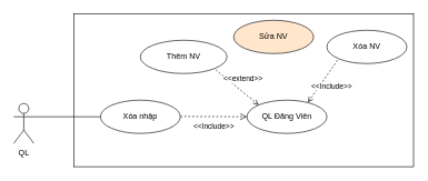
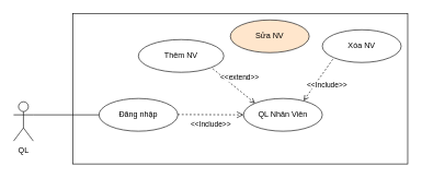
  <mxCell id="0" />
  <mxCell id="1" parent="0" />
  <mxCell id="2" value="" style="rounded=0;whiteSpace=wrap;html=1;" vertex="1" parent="1"><mxGeometry x="110" y="20" width="510" height="230" as="geometry" /></mxCell>
  <mxCell id="3" value="QL" style="shape=umlActor;verticalLabelPosition=bottom;verticalAlign=top;html=1;outlineConnect=0;" vertex="1" parent="1"><mxGeometry x="20" y="155" width="30" height="60" as="geometry" /></mxCell>
- <mxCell id="4" value="Xóa nhập" style="ellipse;whiteSpace=wrap;html=1;" vertex="1" parent="1"><mxGeometry x="150" y="150" width="120" height="50" as="geometry" /></mxCell>
- <mxCell id="5" value="QL Đăng Viên" style="ellipse;whiteSpace=wrap;html=1;" vertex="1" parent="1"><mxGeometry x="370" y="150" width="120" height="50" as="geometry" /></mxCell>
+ <mxCell id="4" value="Đăng nhập" style="ellipse;whiteSpace=wrap;html=1;" vertex="1" parent="1"><mxGeometry x="150" y="150" width="120" height="50" as="geometry" /></mxCell>
+ <mxCell id="5" value="QL Nhân Viên" style="ellipse;whiteSpace=wrap;html=1;" vertex="1" parent="1"><mxGeometry x="370" y="150" width="120" height="50" as="geometry" /></mxCell>
  <mxCell id="6" value="Xóa NV" style="ellipse;whiteSpace=wrap;html=1;" vertex="1" parent="1"><mxGeometry x="490" y="45" width="120" height="50" as="geometry" /></mxCell>
  <mxCell id="7" value="Sửa NV" style="ellipse;whiteSpace=wrap;html=1;fillColor=#ffe6cc;" vertex="1" parent="1"><mxGeometry x="350" y="30" width="120" height="50" as="geometry" /></mxCell>
  <mxCell id="8" value="Thêm NV" style="ellipse;whiteSpace=wrap;html=1;" vertex="1" parent="1"><mxGeometry x="210" y="60" width="130" height="50" as="geometry" /></mxCell>
  <mxCell id="9" value="&amp;lt;&amp;lt;Include&amp;gt;&amp;gt;" style="endArrow=open;endSize=8;endFill=0;html=1;dashed=1;strokeWidth=1;startArrow=none;startFill=0;" edge="1" parent="1"><mxGeometry x="0.002" y="-15" width="160" relative="1" as="geometry"><mxPoint x="270" y="174.5" as="sourcePoint" /><mxPoint x="370" y="175" as="targetPoint" /><mxPoint as="offset" /></mxGeometry></mxCell>
  <mxCell id="10" value="&amp;lt;&amp;lt;extend&amp;gt;&amp;gt;" style="endArrow=none;endSize=16;endFill=0;html=1;dashed=1;strokeWidth=1;startArrow=open;startFill=0;exitX=0;exitY=0;exitDx=0;exitDy=0;entryX=1;entryY=1;entryDx=0;entryDy=0;" edge="1" parent="1" source="5" target="8"><mxGeometry x="0.002" y="-15" width="160" relative="1" as="geometry"><mxPoint x="280" y="130" as="sourcePoint" /><mxPoint x="380" y="130.5" as="targetPoint" /><mxPoint as="offset" /></mxGeometry></mxCell>
  <mxCell id="11" value="&amp;lt;&amp;lt;Include&amp;gt;&amp;gt;" style="endArrow=none;endSize=16;endFill=0;html=1;dashed=1;strokeWidth=1;startArrow=open;startFill=0;exitX=0.763;exitY=0.066;exitDx=0;exitDy=0;entryX=0;entryY=1;entryDx=0;entryDy=0;exitPerimeter=0;" edge="1" parent="1" source="5" target="6"><mxGeometry x="0.002" y="-15" width="160" relative="1" as="geometry"><mxPoint x="407.574" y="177.322" as="sourcePoint" /><mxPoint x="340.962" y="122.678" as="targetPoint" /><mxPoint as="offset" /></mxGeometry></mxCell>
  <mxCell id="12" value="" style="endArrow=none;html=1;strokeWidth=1;exitX=1;exitY=0.333;exitDx=0;exitDy=0;exitPerimeter=0;entryX=0;entryY=0.5;entryDx=0;entryDy=0;" edge="1" parent="1" source="3" target="4"><mxGeometry width="50" height="50" relative="1" as="geometry"><mxPoint x="460" y="280" as="sourcePoint" /><mxPoint x="510" y="230" as="targetPoint" /></mxGeometry></mxCell>
